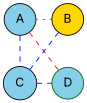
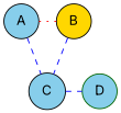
  graph {
    fontname=Inter
    node [color=black fillcolor=skyblue fontname=Inter shape=circle style=filled]
    edge [color=blue fontname=Inter style=dashed]
    A [width=0.3]
    B [fillcolor=gold width=0.3]
    D [color=darkgreen width=0.3]
    C [width=0.3]
    subgraph sub_1 {
      rank=same
      A
      B
    }
    subgraph sub_2 {
      rank=same
      D
      C
    }
    A -- B [color=red style=dotted]
-   A -- D [color=red]
    A -- C
    B -- C
    C -- D
  }
